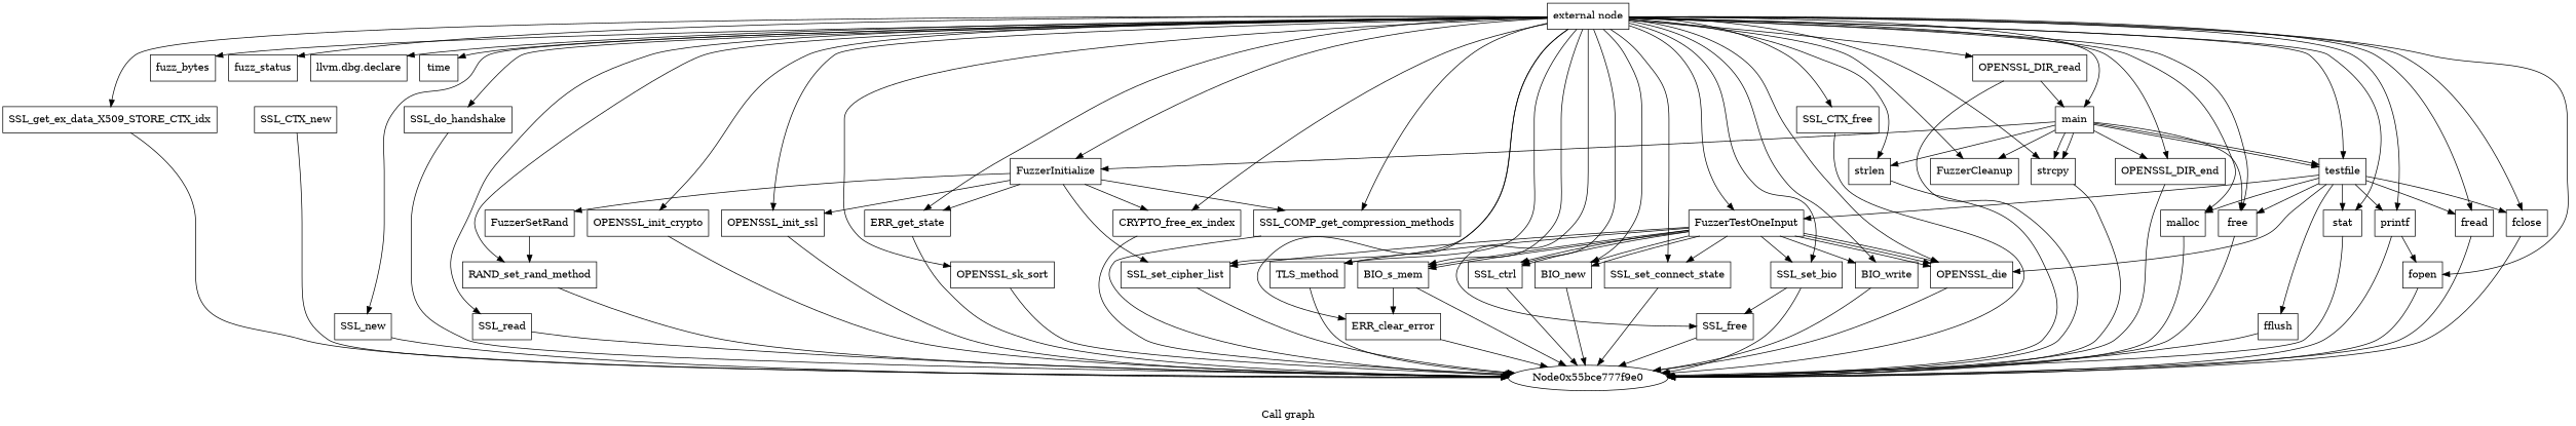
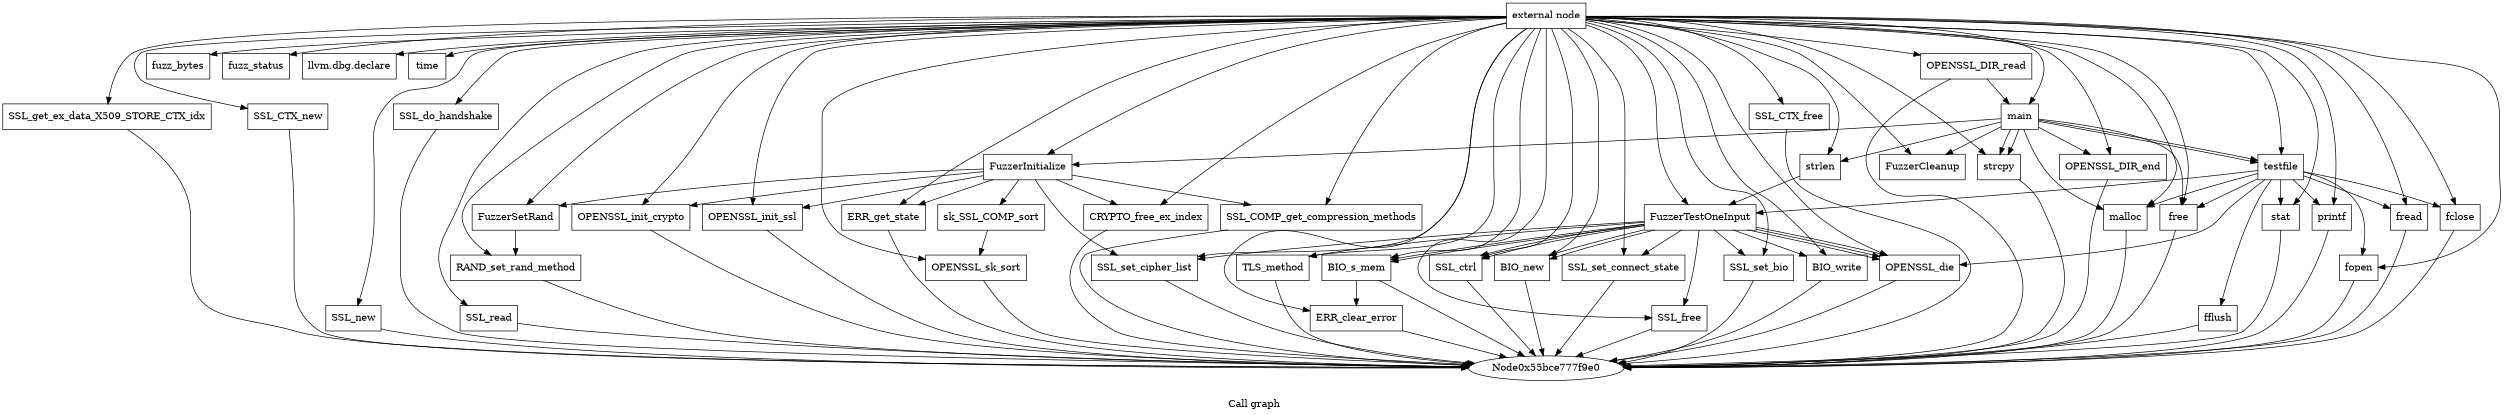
  digraph {
    label="Call graph"
    node [shape=record]
    n1 [label="{external node}"]
    n2 [label="{FuzzerSetRand}"]
    n3 [label="{RAND_set_rand_method}"]
    n4 [label="{fuzz_bytes}"]
    n5 [label="{fuzz_status}"]
    n6 [label="{llvm.dbg.declare}"]
    n7 [label="{time}"]
    n8 [label="{FuzzerInitialize}"]
    n9 [label="{OPENSSL_init_crypto}"]
    n10 [label="{OPENSSL_init_ssl}"]
    n11 [label="{ERR_get_state}"]
    n12 [label="{CRYPTO_free_ex_index}"]
    n13 [label="{SSL_get_ex_data_X509_STORE_CTX_idx}"]
    n14 [label="{SSL_COMP_get_compression_methods}"]
    n15 [label="{OPENSSL_sk_sort}"]
    n16 [label="{FuzzerTestOneInput}"]
    n17 [label="{TLS_method}"]
    n18 [label="{SSL_CTX_new}"]
    n19 [label="{SSL_new}"]
    n20 [label="{SSL_ctrl}"]
    n21 [label="{OPENSSL_die}"]
    n22 [label="{SSL_set_cipher_list}"]
    n23 [label="{BIO_s_mem}"]
    n24 [label="{BIO_new}"]
    n25 [label="{SSL_set_bio}"]
    n26 [label="{SSL_set_connect_state}"]
    n27 [label="{BIO_write}"]
    n28 [label="{SSL_do_handshake}"]
    n29 [label="{SSL_read}"]
    n30 [label="{SSL_free}"]
    n31 [label="{ERR_clear_error}"]
    n32 [label="{SSL_CTX_free}"]
    n33 [label="{FuzzerCleanup}"]
    n34 [label="{main}"]
    n35 [label="{strlen}"]
    n36 [label="{OPENSSL_DIR_read}"]
    n37 [label="{malloc}"]
    n38 [label="{strcpy}"]
    n39 [label="{OPENSSL_DIR_end}"]
    n40 [label="{free}"]
    n41 [label="{stat}"]
    n42 [label="{printf}"]
    n43 [label="{fopen}"]
    n44 [label="{fread}"]
    n45 [label="{fclose}"]
    n46 [label="{testfile}"]
    n47 [label=Node0x55bce777f9e0 shape=""]
+   n48 [label="{sk_SSL_COMP_sort}"]
    n49 [label="{fflush}"]
+   n1 -> n2
    n1 -> n3
    n1 -> n4
    n1 -> n5
    n1 -> n6
    n1 -> n7
    n1 -> n8
    n1 -> n9
    n1 -> n10
    n1 -> n11
    n1 -> n12
    n1 -> n13
    n1 -> n14
    n1 -> n15
    n1 -> n16
    n1 -> n17
+   n1 -> n18
    n1 -> n19
    n1 -> n20
    n1 -> n21
    n1 -> n22
    n1 -> n23
    n1 -> n24
    n1 -> n25
    n1 -> n26
    n1 -> n27
    n1 -> n28
    n1 -> n29
    n1 -> n30
    n1 -> n31
    n1 -> n32
    n1 -> n33
    n1 -> n34
    n1 -> n35
    n1 -> n36
    n1 -> n37
    n1 -> n38
    n1 -> n39
    n1 -> n40
    n1 -> n41
    n1 -> n42
    n1 -> n43
    n1 -> n44
    n1 -> n45
    n1 -> n46
    n2 -> n3
    n3 -> n47
    n8 -> n2
+   n8 -> n9
    n8 -> n10
    n8 -> n11
    n8 -> n12
    n8 -> n14
    n8 -> n22
+   n8 -> n48
    n9 -> n47
    n10 -> n47
    n11 -> n47
    n12 -> n47
    n13 -> n47
    n14 -> n47
    n15 -> n47
    n16 -> n17
    n16 -> n20
    n16 -> n20
    n16 -> n21
    n16 -> n21
    n16 -> n21
    n16 -> n22
    n16 -> n23
    n16 -> n23
    n16 -> n24
    n16 -> n24
    n16 -> n25
    n16 -> n26
    n16 -> n27
-   n25 -> n30
+   n16 -> n30
    n17 -> n47
    n18 -> n47
    n19 -> n47
    n20 -> n47
    n21 -> n47
    n22 -> n47
    n23 -> n31
    n23 -> n47
    n24 -> n47
    n25 -> n47
    n26 -> n47
    n27 -> n47
    n28 -> n47
    n29 -> n47
    n30 -> n47
    n31 -> n47
    n32 -> n47
    n34 -> n8
    n34 -> n33
    n34 -> n35
+   n34 -> n37
    n34 -> n38
    n34 -> n38
    n34 -> n39
    n34 -> n40
    n34 -> n46
    n34 -> n46
-   n35 -> n47
+   n35 -> n16
    n36 -> n34
    n36 -> n47
    n37 -> n47
    n38 -> n47
    n39 -> n47
    n40 -> n47
    n41 -> n47
    n42 -> n47
    n43 -> n47
    n44 -> n47
    n45 -> n47
    n46 -> n16
    n46 -> n21
    n46 -> n37
    n46 -> n40
    n46 -> n41
    n46 -> n42
-   n42 -> n43
+   n46 -> n43
    n46 -> n44
    n46 -> n45
    n46 -> n49
+   n48 -> n15
    n49 -> n47
  }
